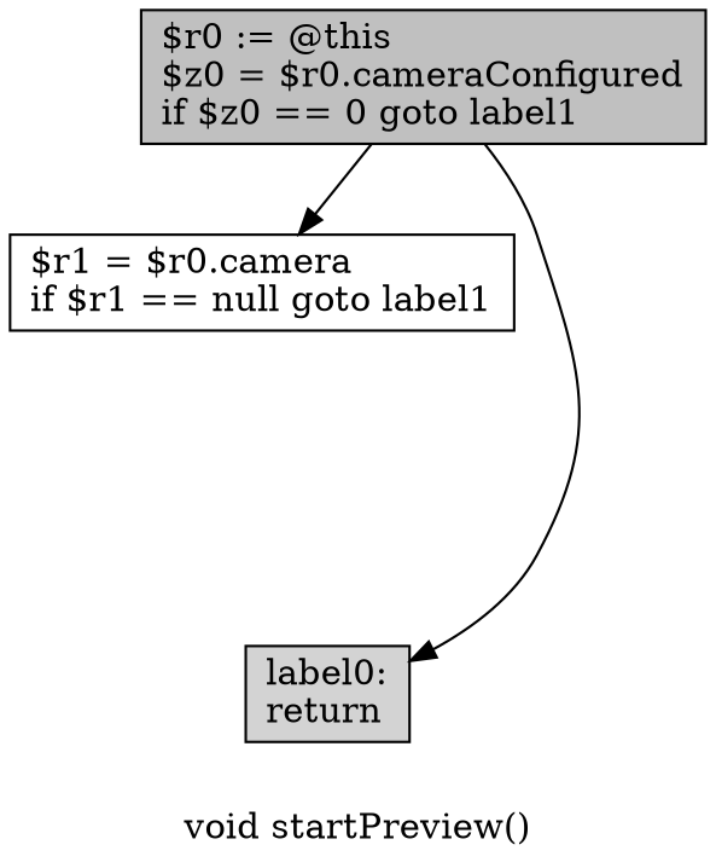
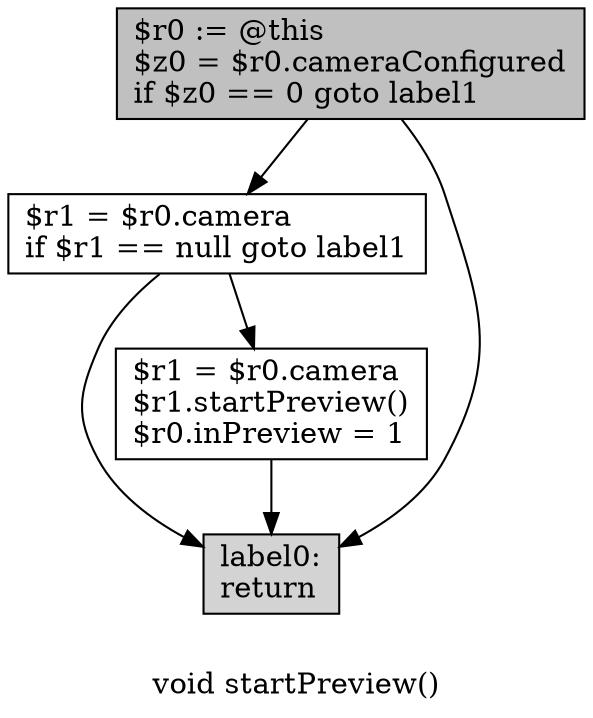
  digraph {
    label="void startPreview()"
    node [shape=box]
    n1 [fillcolor=gray label="$r0 := @this\l$z0 = $r0.cameraConfigured\lif $z0 == 0 goto label1\l" style=filled]
    n2 [label="$r1 = $r0.camera\lif $r1 == null goto label1\l"]
    n3 [fillcolor=lightgray label="label0:\nreturn\l" style=filled]
+   n4 [label="$r1 = $r0.camera\l$r1.startPreview()\l$r0.inPreview = 1\l"]
    n1 -> n2
    n1 -> n3
+   n2 -> n3
+   n2 -> n4
+   n4 -> n3
  }
